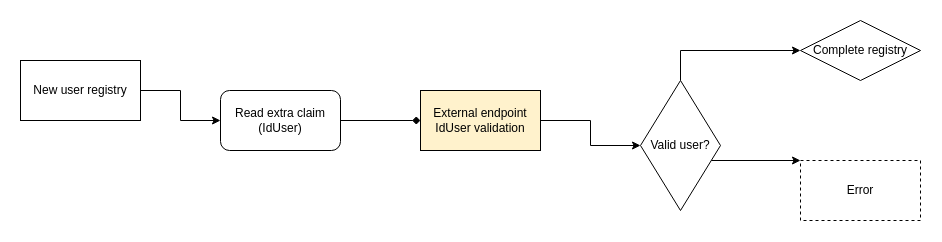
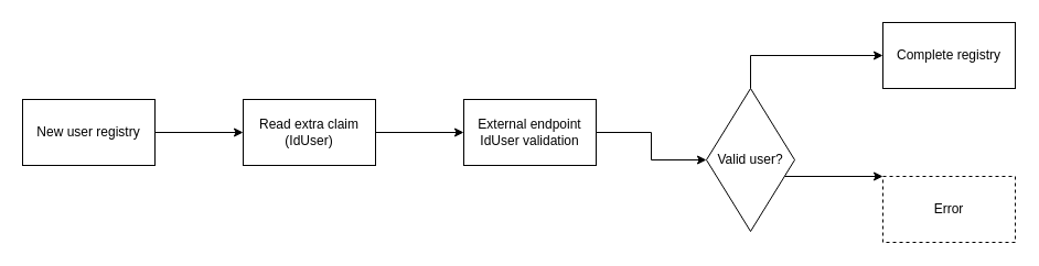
  <mxCell id="0" />
  <mxCell id="1" parent="0" />
  <mxCell id="2" value="" style="edgeStyle=orthogonalEdgeStyle;rounded=0;orthogonalLoop=1;jettySize=auto;html=1;" edge="1" parent="1" source="3" target="5"><mxGeometry relative="1" as="geometry" /></mxCell>
- <mxCell id="3" value="New user registry" style="rounded=0;whiteSpace=wrap;html=1;" vertex="1" parent="1"><mxGeometry x="20" y="60" width="120" height="60" as="geometry" /></mxCell>
- <mxCell id="4" value="" style="edgeStyle=orthogonalEdgeStyle;rounded=0;orthogonalLoop=1;jettySize=auto;html=1;endArrow=diamond;" edge="1" parent="1" source="5" target="7"><mxGeometry relative="1" as="geometry" /></mxCell>
- <mxCell id="5" value="Read extra claim (IdUser)" style="whiteSpace=wrap;html=1;rounded=1;" vertex="1" parent="1"><mxGeometry x="220" y="90" width="120" height="60" as="geometry" /></mxCell>
+ <mxCell id="3" value="New user registry" style="rounded=0;whiteSpace=wrap;html=1;" vertex="1" parent="1"><mxGeometry x="20" y="90" width="120" height="60" as="geometry" /></mxCell>
+ <mxCell id="4" value="" style="edgeStyle=orthogonalEdgeStyle;rounded=0;orthogonalLoop=1;jettySize=auto;html=1;" edge="1" parent="1" source="5" target="7"><mxGeometry relative="1" as="geometry" /></mxCell>
+ <mxCell id="5" value="Read extra claim (IdUser)" style="rounded=0;whiteSpace=wrap;html=1;" vertex="1" parent="1"><mxGeometry x="220" y="90" width="120" height="60" as="geometry" /></mxCell>
  <mxCell id="6" value="" style="edgeStyle=orthogonalEdgeStyle;rounded=0;orthogonalLoop=1;jettySize=auto;html=1;" edge="1" parent="1" source="7" target="10"><mxGeometry relative="1" as="geometry" /></mxCell>
- <mxCell id="7" value="External endpoint&lt;br&gt;IdUser validation" style="rounded=0;whiteSpace=wrap;html=1;fillColor=#fff2cc;" vertex="1" parent="1"><mxGeometry x="420" y="90" width="120" height="60" as="geometry" /></mxCell>
+ <mxCell id="7" value="External endpoint&lt;br&gt;IdUser validation" style="rounded=0;whiteSpace=wrap;html=1;" vertex="1" parent="1"><mxGeometry x="420" y="90" width="120" height="60" as="geometry" /></mxCell>
  <mxCell id="8" style="edgeStyle=orthogonalEdgeStyle;rounded=0;orthogonalLoop=1;jettySize=auto;html=1;" edge="1" parent="1" source="10" target="11"><mxGeometry relative="1" as="geometry"><Array as="points"><mxPoint x="680" y="50" /></Array></mxGeometry></mxCell>
  <mxCell id="9" style="edgeStyle=orthogonalEdgeStyle;rounded=0;orthogonalLoop=1;jettySize=auto;html=1;" edge="1" parent="1" source="10" target="12"><mxGeometry relative="1" as="geometry"><Array as="points"><mxPoint x="680" y="190" /></Array></mxGeometry></mxCell>
  <mxCell id="10" value="Valid user?" style="rhombus;whiteSpace=wrap;html=1;rounded=0;" vertex="1" parent="1"><mxGeometry x="640" y="80" width="80" height="130" as="geometry" /></mxCell>
- <mxCell id="11" value="Complete registry" style="rhombus;whiteSpace=wrap;html=1;" vertex="1" parent="1"><mxGeometry x="800" y="20" width="120" height="60" as="geometry" /></mxCell>
+ <mxCell id="11" value="Complete registry" style="whiteSpace=wrap;html=1;rounded=0;" vertex="1" parent="1"><mxGeometry x="800" y="20" width="120" height="60" as="geometry" /></mxCell>
  <mxCell id="12" value="Error" style="whiteSpace=wrap;html=1;rounded=0;dashed=1;" vertex="1" parent="1"><mxGeometry x="800" y="160" width="120" height="60" as="geometry" /></mxCell>
